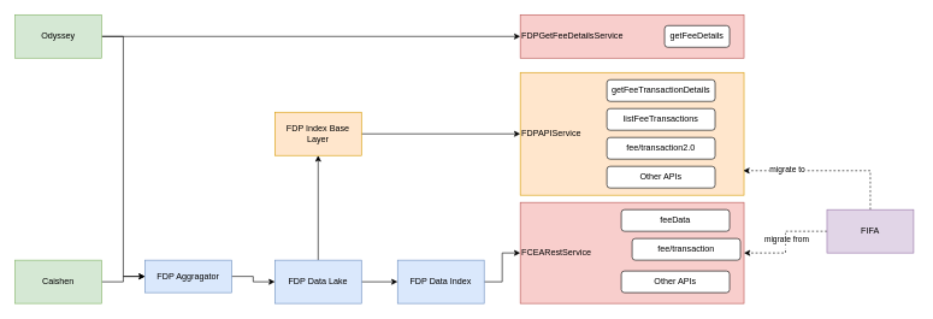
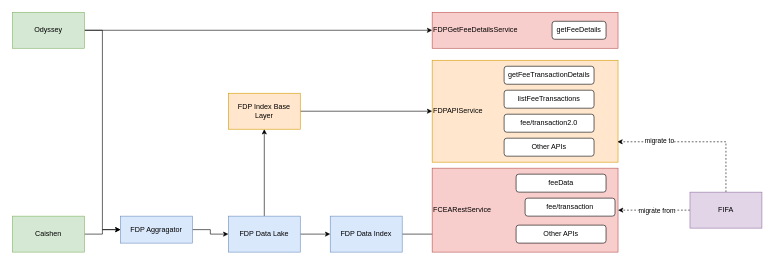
  <mxCell id="0" />
  <mxCell id="1" parent="0" />
  <mxCell id="2" style="edgeStyle=orthogonalEdgeStyle;rounded=0;orthogonalLoop=1;jettySize=auto;html=1;entryX=0;entryY=0.5;entryDx=0;entryDy=0;" edge="1" parent="1" source="4" target="8"><mxGeometry relative="1" as="geometry" /></mxCell>
  <mxCell id="3" style="edgeStyle=orthogonalEdgeStyle;rounded=0;orthogonalLoop=1;jettySize=auto;html=1;" edge="1" parent="1" source="4" target="18"><mxGeometry relative="1" as="geometry" /></mxCell>
  <mxCell id="4" value="Odyssey" style="rounded=0;whiteSpace=wrap;html=1;fillColor=#d5e8d4;strokeColor=#82b366;" vertex="1" parent="1"><mxGeometry x="20" y="20" width="120" height="60" as="geometry" /></mxCell>
  <mxCell id="5" style="edgeStyle=orthogonalEdgeStyle;rounded=0;orthogonalLoop=1;jettySize=auto;html=1;entryX=0;entryY=0.5;entryDx=0;entryDy=0;" edge="1" parent="1" source="6" target="8"><mxGeometry relative="1" as="geometry" /></mxCell>
  <mxCell id="6" value="Caishen" style="rounded=0;whiteSpace=wrap;html=1;fillColor=#d5e8d4;strokeColor=#82b366;" vertex="1" parent="1"><mxGeometry x="20" y="360" width="120" height="60" as="geometry" /></mxCell>
  <mxCell id="7" style="edgeStyle=orthogonalEdgeStyle;rounded=0;orthogonalLoop=1;jettySize=auto;html=1;entryX=0;entryY=0.5;entryDx=0;entryDy=0;" edge="1" parent="1" source="8" target="11"><mxGeometry relative="1" as="geometry" /></mxCell>
  <mxCell id="8" value="FDP Aggragator" style="rounded=0;whiteSpace=wrap;html=1;fillColor=#dae8fc;strokeColor=#6c8ebf;" vertex="1" parent="1"><mxGeometry x="200" y="360" width="120" height="45" as="geometry" /></mxCell>
  <mxCell id="9" style="edgeStyle=orthogonalEdgeStyle;rounded=0;orthogonalLoop=1;jettySize=auto;html=1;" edge="1" parent="1" source="11" target="13"><mxGeometry relative="1" as="geometry" /></mxCell>
  <mxCell id="10" style="edgeStyle=orthogonalEdgeStyle;rounded=0;orthogonalLoop=1;jettySize=auto;html=1;entryX=0.5;entryY=1;entryDx=0;entryDy=0;" edge="1" parent="1" source="11" target="16"><mxGeometry relative="1" as="geometry" /></mxCell>
  <mxCell id="11" value="FDP Data Lake" style="rounded=0;whiteSpace=wrap;html=1;fillColor=#dae8fc;strokeColor=#6c8ebf;" vertex="1" parent="1"><mxGeometry x="380" y="360" width="120" height="60" as="geometry" /></mxCell>
- <mxCell id="12" style="edgeStyle=orthogonalEdgeStyle;rounded=0;orthogonalLoop=1;jettySize=auto;html=1;" edge="1" parent="1" source="13" target="14"><mxGeometry relative="1" as="geometry" /></mxCell>
+ <mxCell id="12" style="edgeStyle=orthogonalEdgeStyle;rounded=0;orthogonalLoop=1;jettySize=auto;html=1;" edge="1" parent="1" source="13" target="32"><mxGeometry relative="1" as="geometry" /></mxCell>
  <mxCell id="13" value="FDP Data Index" style="rounded=0;whiteSpace=wrap;html=1;fillColor=#dae8fc;strokeColor=#6c8ebf;" vertex="1" parent="1"><mxGeometry x="550" y="360" width="120" height="60" as="geometry" /></mxCell>
  <mxCell id="14" value="FCEARestService" style="rounded=0;whiteSpace=wrap;html=1;fillColor=#f8cecc;strokeColor=#b85450;align=left;" vertex="1" parent="1"><mxGeometry x="720" y="280" width="310" height="140" as="geometry" /></mxCell>
  <mxCell id="15" style="edgeStyle=orthogonalEdgeStyle;rounded=0;orthogonalLoop=1;jettySize=auto;html=1;" edge="1" parent="1" source="16" target="17"><mxGeometry relative="1" as="geometry" /></mxCell>
  <mxCell id="16" value="FDP Index Base Layer " style="rounded=0;whiteSpace=wrap;html=1;fillColor=#ffe6cc;strokeColor=#d79b00;" vertex="1" parent="1"><mxGeometry x="380" y="155" width="120" height="60" as="geometry" /></mxCell>
  <mxCell id="17" value="FDPAPIService" style="rounded=0;whiteSpace=wrap;html=1;fillColor=#ffe6cc;strokeColor=#d79b00;align=left;" vertex="1" parent="1"><mxGeometry x="720" y="100" width="310" height="170" as="geometry" /></mxCell>
  <mxCell id="18" value="FDPGetFeeDetailsService" style="rounded=0;whiteSpace=wrap;html=1;fillColor=#f8cecc;strokeColor=#b85450;align=left;" vertex="1" parent="1"><mxGeometry x="720" y="20" width="310" height="60" as="geometry" /></mxCell>
  <mxCell id="19" value="getFeeDetails" style="rounded=1;whiteSpace=wrap;html=1;" vertex="1" parent="1"><mxGeometry x="920" y="35" width="90" height="30" as="geometry" /></mxCell>
  <mxCell id="20" value="getFeeTransactionDetails" style="rounded=1;whiteSpace=wrap;html=1;" vertex="1" parent="1"><mxGeometry x="840" y="110" width="150" height="30" as="geometry" /></mxCell>
  <mxCell id="21" style="edgeStyle=orthogonalEdgeStyle;rounded=0;orthogonalLoop=1;jettySize=auto;html=1;dashed=1;" edge="1" parent="1" source="26" target="14"><mxGeometry relative="1" as="geometry" /></mxCell>
  <mxCell id="22" value="\" style="edgeLabel;html=1;align=center;verticalAlign=middle;resizable=0;points=[];" vertex="1" connectable="0" parent="21"><mxGeometry x="0.024" y="-1" relative="1" as="geometry"><mxPoint as="offset" /></mxGeometry></mxCell>
  <mxCell id="23" value="migrate from" style="edgeLabel;html=1;align=center;verticalAlign=middle;resizable=0;points=[];" vertex="1" connectable="0" parent="21"><mxGeometry x="-0.067" y="1" relative="1" as="geometry"><mxPoint as="offset" /></mxGeometry></mxCell>
  <mxCell id="24" style="edgeStyle=orthogonalEdgeStyle;rounded=0;orthogonalLoop=1;jettySize=auto;html=1;entryX=0.997;entryY=0.8;entryDx=0;entryDy=0;entryPerimeter=0;dashed=1;exitX=0.5;exitY=0;exitDx=0;exitDy=0;" edge="1" parent="1" source="26" target="17"><mxGeometry relative="1" as="geometry" /></mxCell>
  <mxCell id="25" value="migrate to" style="edgeLabel;html=1;align=center;verticalAlign=middle;resizable=0;points=[];" vertex="1" connectable="0" parent="24"><mxGeometry x="0.48" y="-3" relative="1" as="geometry"><mxPoint as="offset" /></mxGeometry></mxCell>
- <mxCell id="26" value="FIFA" style="rounded=0;whiteSpace=wrap;html=1;fillColor=#e1d5e7;strokeColor=#9673a6;" vertex="1" parent="1"><mxGeometry x="1145" y="290" width="120" height="60" as="geometry" /></mxCell>
+ <mxCell id="26" value="FIFA" style="rounded=0;whiteSpace=wrap;html=1;fillColor=#e1d5e7;strokeColor=#9673a6;" vertex="1" parent="1"><mxGeometry x="1150" y="320" width="120" height="60" as="geometry" /></mxCell>
  <mxCell id="27" value="listFeeTransactions" style="rounded=1;whiteSpace=wrap;html=1;" vertex="1" parent="1"><mxGeometry x="840" y="150" width="150" height="30" as="geometry" /></mxCell>
  <mxCell id="28" value="fee/transaction2.0" style="rounded=1;whiteSpace=wrap;html=1;" vertex="1" parent="1"><mxGeometry x="840" y="190" width="150" height="30" as="geometry" /></mxCell>
  <mxCell id="29" value="Other APIs" style="rounded=1;whiteSpace=wrap;html=1;" vertex="1" parent="1"><mxGeometry x="840" y="230" width="150" height="30" as="geometry" /></mxCell>
  <mxCell id="30" value="Other APIs" style="rounded=1;whiteSpace=wrap;html=1;" vertex="1" parent="1"><mxGeometry x="860" y="375" width="150" height="30" as="geometry" /></mxCell>
  <mxCell id="31" value="feeData" style="rounded=1;whiteSpace=wrap;html=1;" vertex="1" parent="1"><mxGeometry x="860" y="290" width="150" height="30" as="geometry" /></mxCell>
  <mxCell id="32" value="fee/transaction" style="rounded=1;whiteSpace=wrap;html=1;" vertex="1" parent="1"><mxGeometry x="875" y="330" width="150" height="30" as="geometry" /></mxCell>
